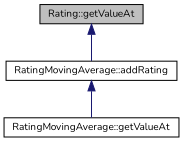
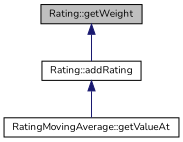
  digraph {
    fontname=Nunito
    rankdir=TB
    node [color=black fillcolor=white fontname=Nunito fontsize=10 shape=record style=filled]
    edge [color=midnightblue dir=back fontname=Nunito fontsize=10 labelfontname=Helvetica labelfontsize=10 style=solid]
-   n1 [fillcolor=grey75 fontcolor=black height=0.2 label="Rating::getValueAt" width=0.4]
-   n2 [height=0.2 label="RatingMovingAverage::addRating" width=0.4]
+   n1 [fillcolor=grey75 fontcolor=black height=0.2 label="Rating::getWeight" width=0.4]
+   n2 [height=0.2 label="Rating::addRating" width=0.4]
    n3 [height=0.2 label="RatingMovingAverage::getValueAt" width=0.4]
    n1 -> n2
    n2 -> n3
  }
